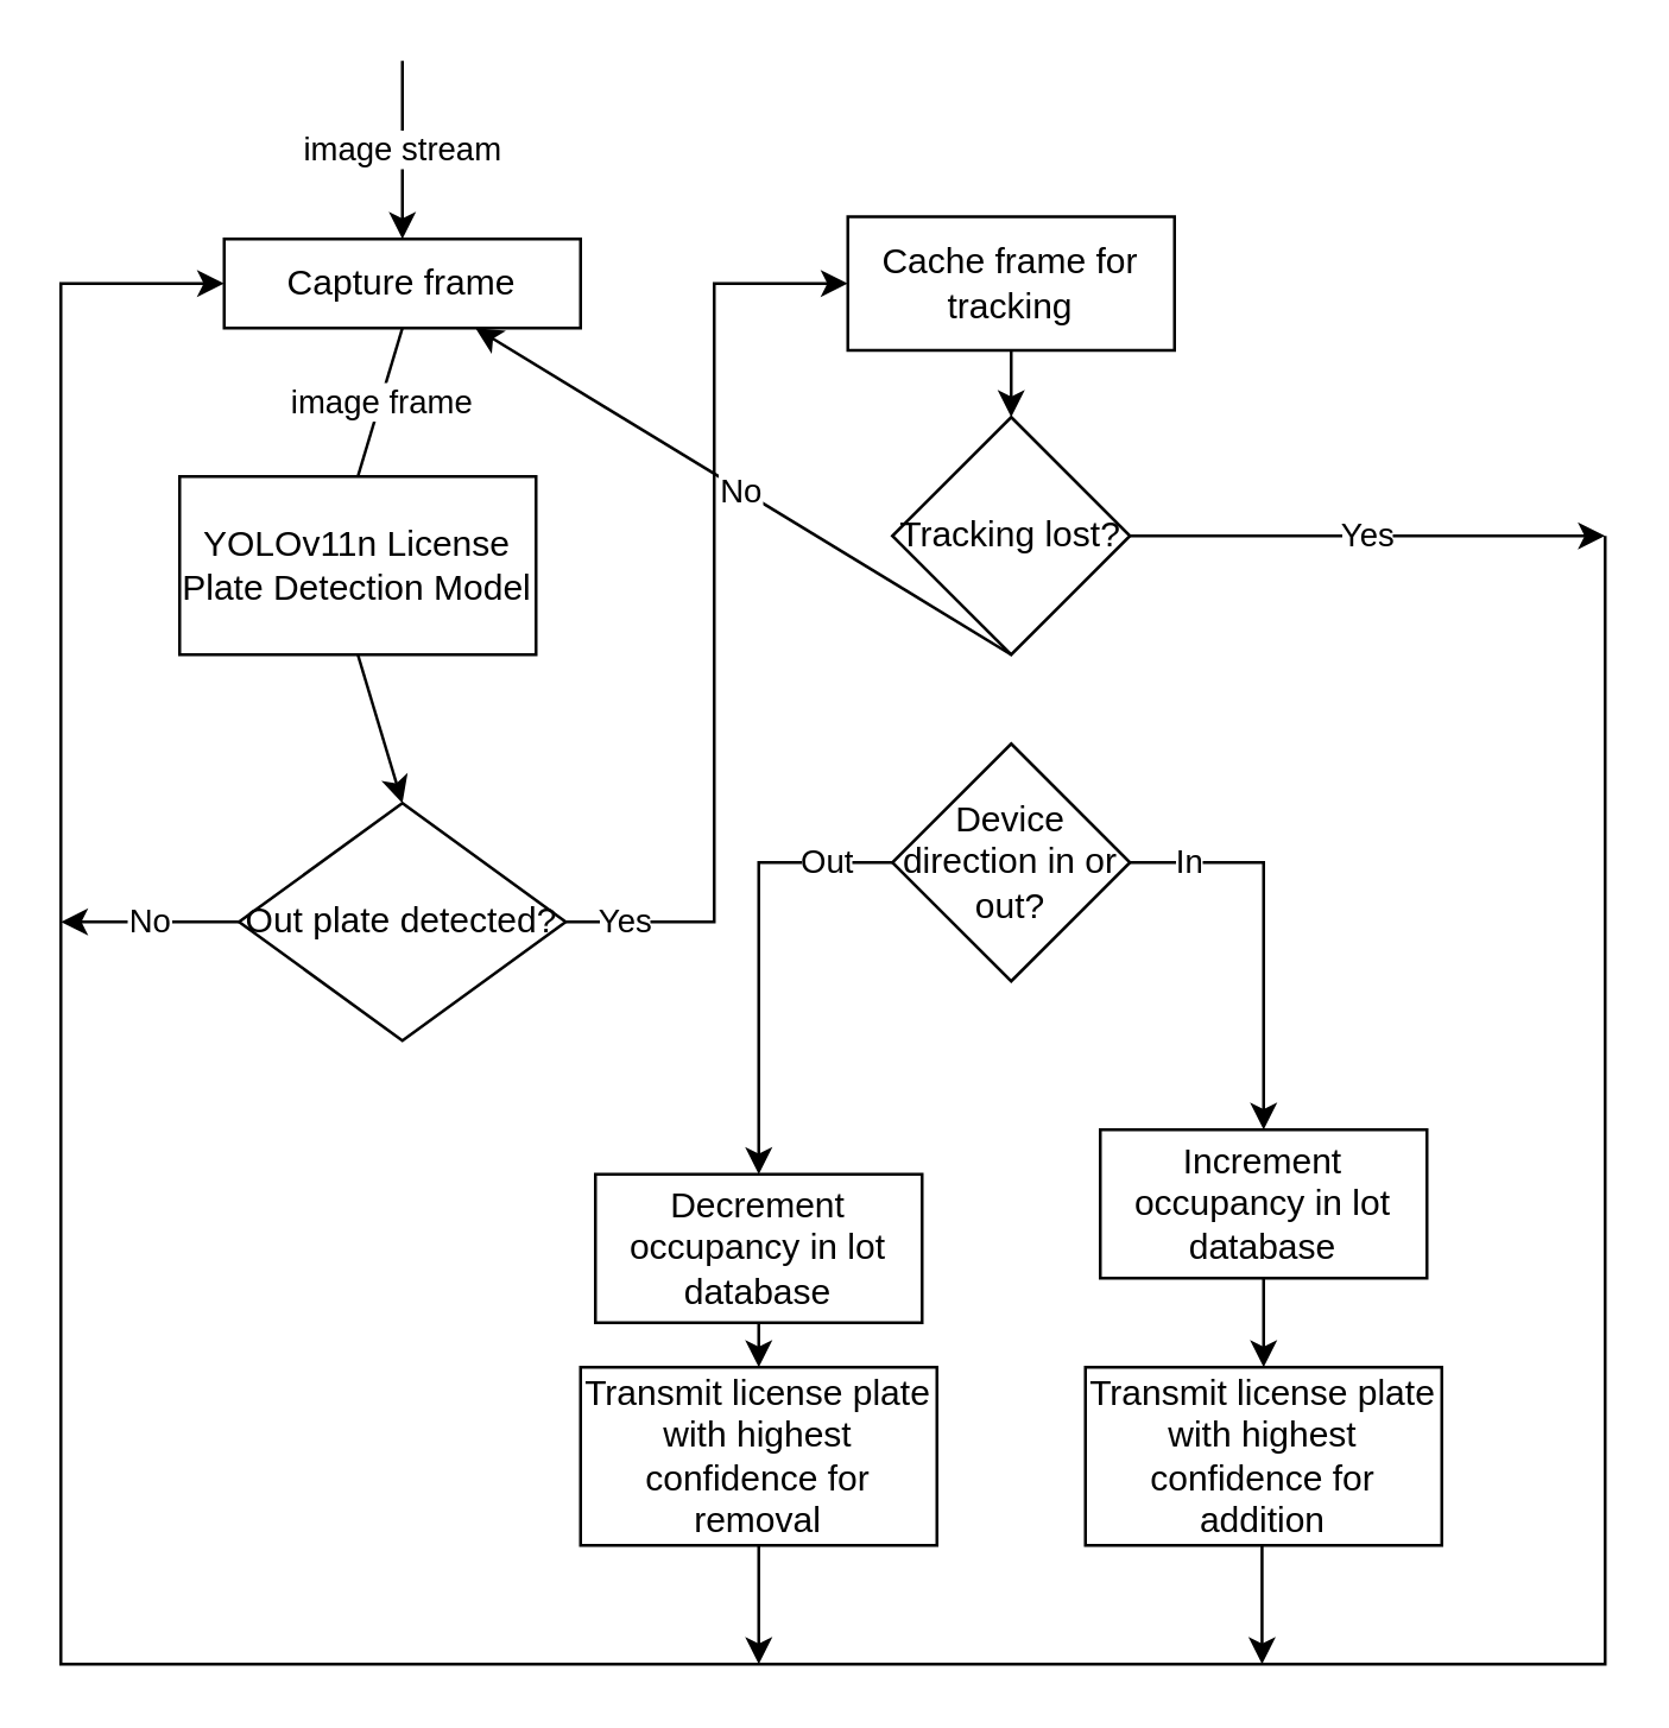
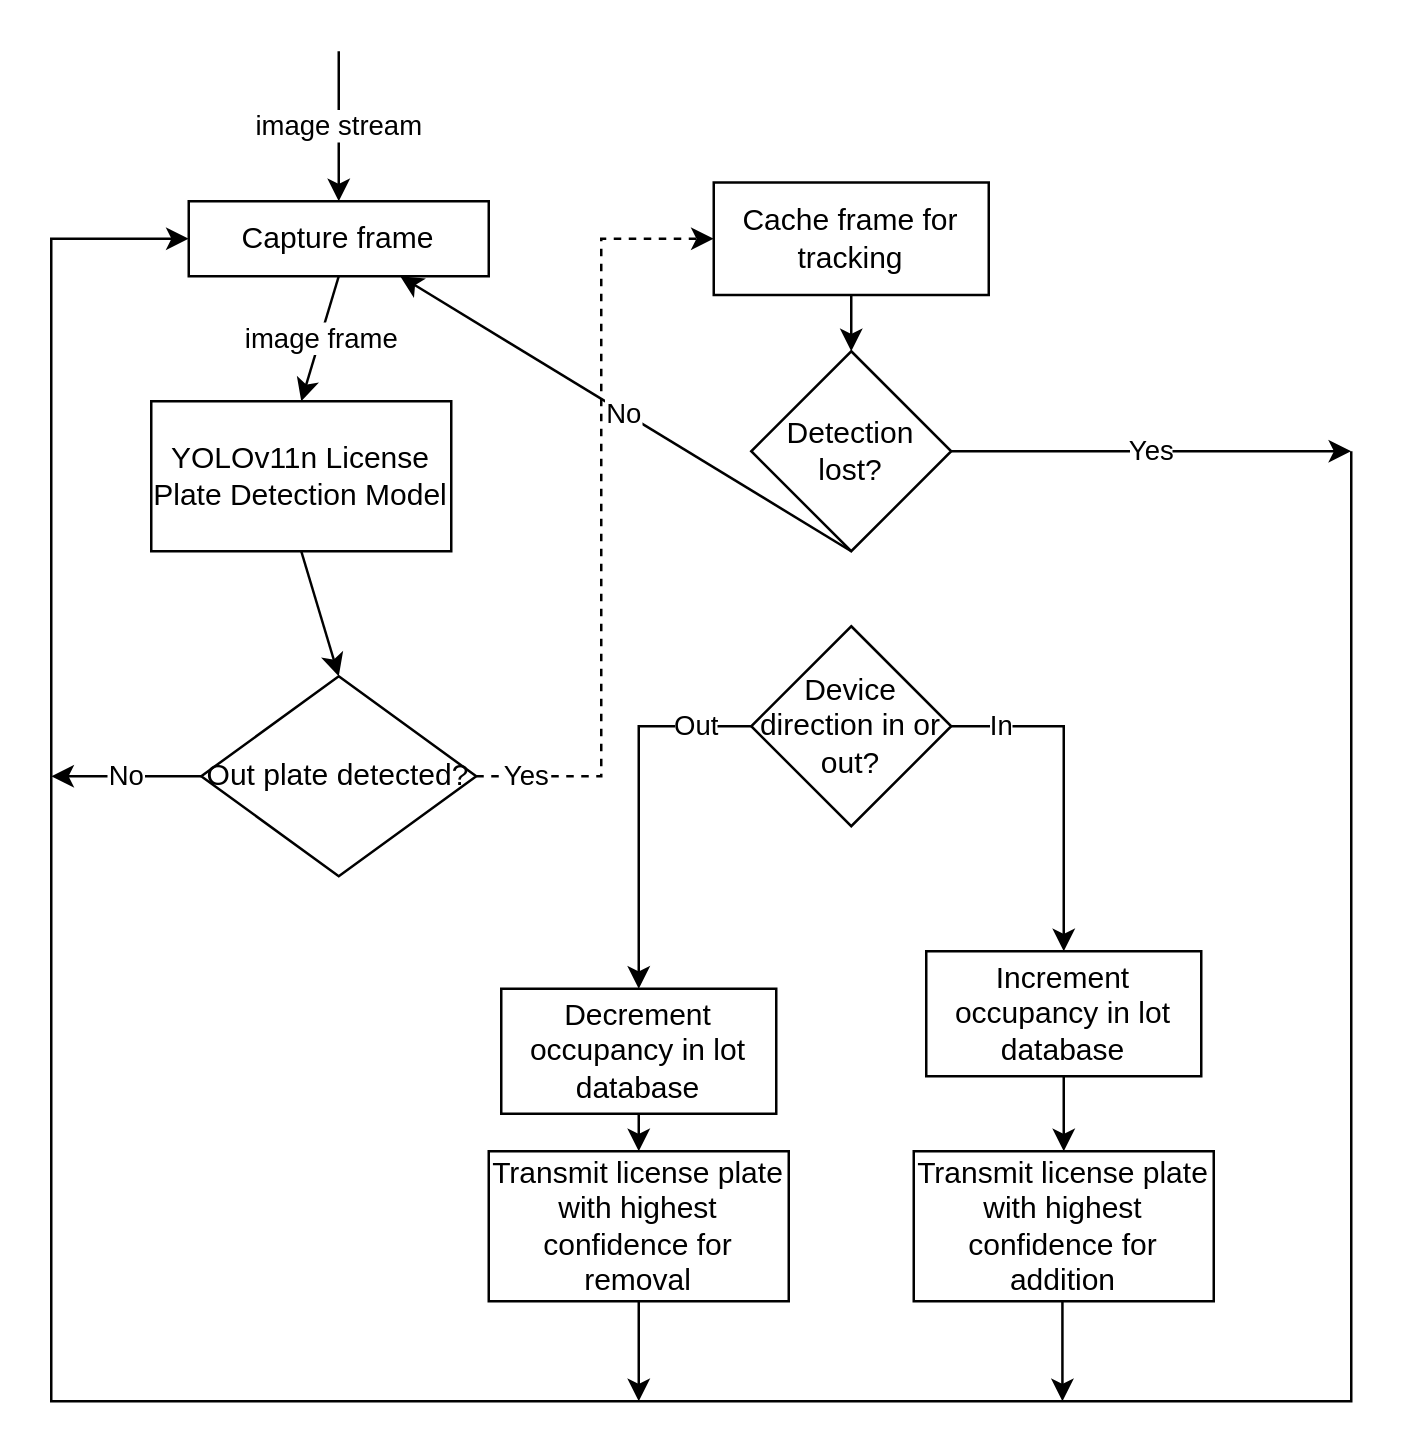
  <mxCell id="0" />
  <mxCell id="1" parent="0" />
  <mxCell id="2" value="Capture frame" style="rounded=0;whiteSpace=wrap;html=1;" parent="1" vertex="1"><mxGeometry x="75" y="80" width="120" height="30" as="geometry" /></mxCell>
  <mxCell id="3" value="YOLOv11n License Plate Detection Model" style="rounded=0;whiteSpace=wrap;html=1;" parent="1" vertex="1"><mxGeometry x="60" y="160" width="120" height="60" as="geometry" /></mxCell>
  <mxCell id="4" value="Out plate detected?" style="rhombus;whiteSpace=wrap;html=1;" parent="1" vertex="1"><mxGeometry x="80" y="270" width="110" height="80" as="geometry" /></mxCell>
  <mxCell id="5" value="image stream" style="endArrow=classic;html=1;rounded=0;entryX=0.5;entryY=0;entryDx=0;entryDy=0;" parent="1" target="2" edge="1"><mxGeometry width="50" height="50" relative="1" as="geometry"><mxPoint x="135" as="sourcePoint" y="20" /><mxPoint x="160" y="190" as="targetPoint" /></mxGeometry></mxCell>
- <mxCell id="6" value="image frame" style="endArrow=none;html=1;rounded=0;entryX=0.5;entryY=0;entryDx=0;entryDy=0;exitX=0.5;exitY=1;exitDx=0;exitDy=0;" parent="1" source="2" target="3" edge="1"><mxGeometry width="50" height="50" relative="1" as="geometry"><mxPoint x="110" y="240" as="sourcePoint" /><mxPoint x="160" y="190" as="targetPoint" /></mxGeometry></mxCell>
+ <mxCell id="6" value="image frame" style="endArrow=classic;html=1;rounded=0;entryX=0.5;entryY=0;entryDx=0;entryDy=0;exitX=0.5;exitY=1;exitDx=0;exitDy=0;" parent="1" source="2" target="3" edge="1"><mxGeometry width="50" height="50" relative="1" as="geometry"><mxPoint x="110" y="240" as="sourcePoint" /><mxPoint x="160" y="190" as="targetPoint" /></mxGeometry></mxCell>
  <mxCell id="7" value="" style="endArrow=classic;html=1;rounded=0;entryX=0.5;entryY=0;entryDx=0;entryDy=0;exitX=0.5;exitY=1;exitDx=0;exitDy=0;" parent="1" source="3" target="4" edge="1"><mxGeometry width="50" height="50" relative="1" as="geometry"><mxPoint x="110" y="240" as="sourcePoint" /><mxPoint x="160" y="190" as="targetPoint" /></mxGeometry></mxCell>
  <mxCell id="8" value="Cache frame for tracking" style="rounded=0;whiteSpace=wrap;html=1;" vertex="1" parent="1"><mxGeometry x="285" y="72.5" width="110" height="45" as="geometry" /></mxCell>
- <mxCell id="9" value="Tracking lost?" style="rhombus;whiteSpace=wrap;html=1;" vertex="1" parent="1"><mxGeometry x="300" y="140" width="80" height="80" as="geometry" /></mxCell>
+ <mxCell id="9" value="Detection lost?" style="rhombus;whiteSpace=wrap;html=1;" vertex="1" parent="1"><mxGeometry x="300" y="140" width="80" height="80" as="geometry" /></mxCell>
  <mxCell id="10" value="Device direction in or out?" style="rhombus;whiteSpace=wrap;html=1;" vertex="1" parent="1"><mxGeometry x="300" y="250" width="80" height="80" as="geometry" /></mxCell>
  <mxCell id="11" value="Decrement occupancy in lot database" style="rounded=0;whiteSpace=wrap;html=1;" vertex="1" parent="1"><mxGeometry x="200" y="395" width="110" height="50" as="geometry" /></mxCell>
  <mxCell id="12" value="Increment occupancy in lot database" style="rounded=0;whiteSpace=wrap;html=1;" vertex="1" parent="1"><mxGeometry x="370" y="380" width="110" height="50" as="geometry" /></mxCell>
  <mxCell id="13" value="Transmit license plate with highest confidence for removal" style="rounded=0;whiteSpace=wrap;html=1;" vertex="1" parent="1"><mxGeometry x="195" y="460" width="120" height="60" as="geometry" /></mxCell>
  <mxCell id="14" value="Transmit license plate with highest confidence for addition" style="rounded=0;whiteSpace=wrap;html=1;" vertex="1" parent="1"><mxGeometry x="365" y="460" width="120" height="60" as="geometry" /></mxCell>
- <mxCell id="15" value="Yes" style="endArrow=classic;html=1;rounded=0;exitX=1;exitY=0.5;exitDx=0;exitDy=0;entryX=0;entryY=0.5;entryDx=0;entryDy=0;" edge="1" parent="1" source="4" target="8"><mxGeometry x="-0.871" width="50" height="50" relative="1" as="geometry"><mxPoint x="210" y="290" as="sourcePoint" /><mxPoint x="260" y="240" as="targetPoint" /><Array as="points"><mxPoint x="240" y="310" /><mxPoint x="240" y="95" /></Array><mxPoint as="offset" /></mxGeometry></mxCell>
+ <mxCell id="15" value="Yes" style="endArrow=classic;html=1;rounded=0;exitX=1;exitY=0.5;exitDx=0;exitDy=0;entryX=0;entryY=0.5;entryDx=0;entryDy=0;dashed=1;" edge="1" parent="1" source="4" target="8"><mxGeometry x="-0.871" width="50" height="50" relative="1" as="geometry"><mxPoint x="210" y="290" as="sourcePoint" /><mxPoint x="260" y="240" as="targetPoint" /><Array as="points"><mxPoint x="240" y="310" /><mxPoint x="240" y="95" /></Array><mxPoint as="offset" /></mxGeometry></mxCell>
  <mxCell id="16" value="" style="endArrow=classic;html=1;rounded=0;exitX=0.5;exitY=1;exitDx=0;exitDy=0;entryX=0.5;entryY=0;entryDx=0;entryDy=0;" edge="1" parent="1" source="8" target="9"><mxGeometry width="50" height="50" relative="1" as="geometry"><mxPoint x="210" y="290" as="sourcePoint" /><mxPoint x="260" y="240" as="targetPoint" /></mxGeometry></mxCell>
  <mxCell id="17" value="Yes" style="endArrow=classic;html=1;rounded=0;exitX=1;exitY=0.5;exitDx=0;exitDy=0;" edge="1" parent="1" source="9"><mxGeometry width="50" height="50" relative="1" as="geometry"><mxPoint x="210" y="290" as="sourcePoint" /><mxPoint x="540" y="180" as="targetPoint" /></mxGeometry></mxCell>
  <mxCell id="18" value="No" style="endArrow=classic;html=1;rounded=0;exitX=0;exitY=0.5;exitDx=0;exitDy=0;" edge="1" parent="1" source="4"><mxGeometry width="50" height="50" relative="1" as="geometry"><mxPoint x="210" y="290" as="sourcePoint" /><mxPoint x="20" y="310" as="targetPoint" /></mxGeometry></mxCell>
  <mxCell id="19" value="No" style="endArrow=classic;html=1;rounded=0;exitX=0.5;exitY=1;exitDx=0;exitDy=0;" edge="1" parent="1" source="9" target="2"><mxGeometry width="50" height="50" relative="1" as="geometry"><mxPoint x="210" y="290" as="sourcePoint" /><mxPoint x="260" y="240" as="targetPoint" /></mxGeometry></mxCell>
  <mxCell id="20" value="Out" style="endArrow=classic;html=1;rounded=0;entryX=0.5;entryY=0;entryDx=0;entryDy=0;exitX=0;exitY=0.5;exitDx=0;exitDy=0;" edge="1" parent="1" source="10" target="11"><mxGeometry x="-0.704" width="50" height="50" relative="1" as="geometry"><mxPoint x="210" y="300" as="sourcePoint" /><mxPoint x="260" y="250" as="targetPoint" /><Array as="points"><mxPoint x="255" y="290" /></Array><mxPoint as="offset" /></mxGeometry></mxCell>
  <mxCell id="21" value="In" style="endArrow=classic;html=1;rounded=0;entryX=0.5;entryY=0;entryDx=0;entryDy=0;exitX=1;exitY=0.5;exitDx=0;exitDy=0;" edge="1" parent="1" source="10" target="12"><mxGeometry x="-0.704" width="50" height="50" relative="1" as="geometry"><mxPoint x="210" y="300" as="sourcePoint" /><mxPoint x="260" y="250" as="targetPoint" /><Array as="points"><mxPoint x="425" y="290" /></Array><mxPoint as="offset" /></mxGeometry></mxCell>
  <mxCell id="22" value="" style="endArrow=classic;html=1;rounded=0;entryX=0.5;entryY=0;entryDx=0;entryDy=0;exitX=0.5;exitY=1;exitDx=0;exitDy=0;" edge="1" parent="1" source="12" target="14"><mxGeometry width="50" height="50" relative="1" as="geometry"><mxPoint x="210" y="310" as="sourcePoint" /><mxPoint x="260" y="260" as="targetPoint" /></mxGeometry></mxCell>
  <mxCell id="23" value="" style="endArrow=classic;html=1;rounded=0;entryX=0.5;entryY=0;entryDx=0;entryDy=0;exitX=0.5;exitY=1;exitDx=0;exitDy=0;" edge="1" parent="1" source="11" target="13"><mxGeometry width="50" height="50" relative="1" as="geometry"><mxPoint x="210" y="380" as="sourcePoint" /><mxPoint x="260" y="330" as="targetPoint" /></mxGeometry></mxCell>
  <mxCell id="24" value="" style="endArrow=classic;html=1;rounded=0;exitX=0.5;exitY=1;exitDx=0;exitDy=0;" edge="1" parent="1" source="13"><mxGeometry width="50" height="50" relative="1" as="geometry"><mxPoint x="210" y="430" as="sourcePoint" /><mxPoint x="255" y="560" as="targetPoint" /></mxGeometry></mxCell>
  <mxCell id="25" value="" style="endArrow=classic;html=1;rounded=0;exitX=0.5;exitY=1;exitDx=0;exitDy=0;" edge="1" parent="1"><mxGeometry width="50" height="50" relative="1" as="geometry"><mxPoint x="424.47" y="520" as="sourcePoint" /><mxPoint x="424.47" y="560" as="targetPoint" /></mxGeometry></mxCell>
  <mxCell id="26" value="" style="endArrow=classic;html=1;rounded=0;entryX=0;entryY=0.5;entryDx=0;entryDy=0;" edge="1" parent="1" target="2"><mxGeometry width="50" height="50" relative="1" as="geometry"><mxPoint x="540" y="180" as="sourcePoint" /><mxPoint x="260" y="220" as="targetPoint" /><Array as="points"><mxPoint x="540" y="560" /><mxPoint x="20" y="560" /><mxPoint x="20" y="95" /></Array></mxGeometry></mxCell>
